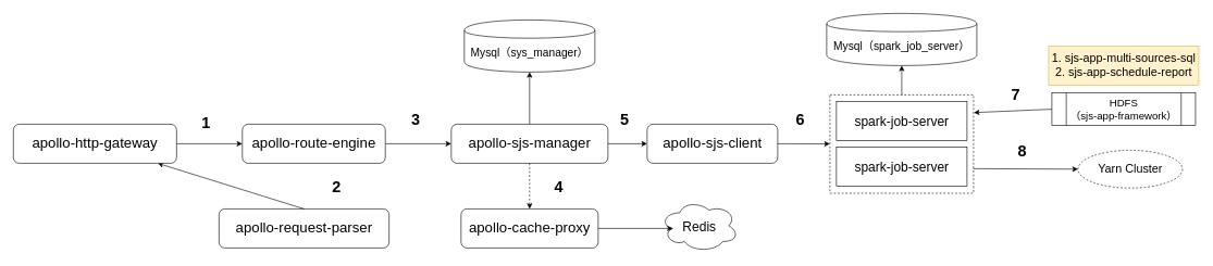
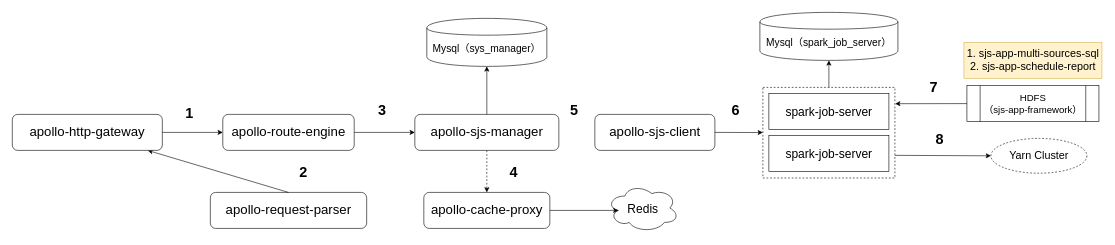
  <mxCell id="0" />
  <mxCell id="1" parent="0" />
  <mxCell id="2" value="&lt;font style=&quot;font-size: 22px&quot;&gt;apollo-sjs-manager&lt;/font&gt;" style="rounded=1;whiteSpace=wrap;html=1;" parent="1" vertex="1"><mxGeometry x="690.75" y="190" width="240" height="60" as="geometry" /></mxCell>
  <mxCell id="3" value="&lt;font style=&quot;font-size: 17px&quot;&gt;Mysql（sys_manager）&lt;/font&gt;" style="shape=cylinder;whiteSpace=wrap;html=1;boundedLbl=1;backgroundOutline=1;" parent="1" vertex="1"><mxGeometry x="710.75" y="30" width="200" height="80" as="geometry" /></mxCell>
  <mxCell id="4" value="" style="endArrow=classic;html=1;exitX=0.5;exitY=0;exitDx=0;exitDy=0;entryX=0.5;entryY=1;entryDx=0;entryDy=0;" parent="1" source="2" target="3" edge="1"><mxGeometry width="50" height="50" relative="1" as="geometry"><mxPoint x="770.75" y="320" as="sourcePoint" /><mxPoint x="820.75" y="270" as="targetPoint" /></mxGeometry></mxCell>
  <mxCell id="5" value="&lt;font style=&quot;font-size: 22px&quot;&gt;apollo-cache-proxy&lt;/font&gt;" style="rounded=1;whiteSpace=wrap;html=1;" parent="1" vertex="1"><mxGeometry x="705.75" y="320" width="210" height="60" as="geometry" /></mxCell>
  <mxCell id="6" value="" style="endArrow=classic;html=1;exitX=0.5;exitY=1;exitDx=0;exitDy=0;entryX=0.5;entryY=0;entryDx=0;entryDy=0;dashed=1;" parent="1" source="2" target="5" edge="1"><mxGeometry width="50" height="50" relative="1" as="geometry"><mxPoint x="990.75" y="310" as="sourcePoint" /><mxPoint x="1040.75" y="260" as="targetPoint" /></mxGeometry></mxCell>
  <mxCell id="7" value="&lt;font style=&quot;font-size: 20px&quot;&gt;Redis&lt;/font&gt;" style="ellipse;shape=cloud;whiteSpace=wrap;html=1;" parent="1" vertex="1"><mxGeometry x="1010.75" y="306" width="120" height="80" as="geometry" /></mxCell>
  <mxCell id="8" value="" style="endArrow=classic;html=1;exitX=1;exitY=0.5;exitDx=0;exitDy=0;entryX=0.16;entryY=0.55;entryDx=0;entryDy=0;entryPerimeter=0;" parent="1" source="5" target="7" edge="1"><mxGeometry width="50" height="50" relative="1" as="geometry"><mxPoint x="1150.75" y="460" as="sourcePoint" /><mxPoint x="1200.75" y="410" as="targetPoint" /></mxGeometry></mxCell>
  <mxCell id="9" value="&lt;font style=&quot;font-size: 22px&quot;&gt;apollo-sjs-client&lt;/font&gt;" style="rounded=1;whiteSpace=wrap;html=1;" parent="1" vertex="1"><mxGeometry x="990.75" y="190" width="200" height="60" as="geometry" /></mxCell>
  <mxCell id="10" value="" style="group" parent="1" vertex="1" connectable="0"><mxGeometry x="1270.75" y="145" width="220" height="150" as="geometry" /></mxCell>
  <mxCell id="11" value="" style="rounded=0;whiteSpace=wrap;html=1;fillColor=none;dashed=1;" parent="10" vertex="1"><mxGeometry width="220" height="151" as="geometry" /></mxCell>
  <mxCell id="12" value="&lt;font style=&quot;font-size: 20px&quot;&gt;spark-job-server&lt;/font&gt;" style="rounded=0;whiteSpace=wrap;html=1;" parent="10" vertex="1"><mxGeometry x="10" y="10" width="200" height="60" as="geometry" /></mxCell>
  <mxCell id="13" value="&lt;font style=&quot;font-size: 20px&quot;&gt;spark-job-server&lt;/font&gt;" style="rounded=0;whiteSpace=wrap;html=1;" parent="10" vertex="1"><mxGeometry x="10" y="80" width="200" height="60" as="geometry" /></mxCell>
- <mxCell id="14" value="" style="endArrow=classic;html=1;exitX=1;exitY=0.5;exitDx=0;exitDy=0;entryX=0;entryY=0.5;entryDx=0;entryDy=0;" parent="1" source="2" target="9" edge="1"><mxGeometry width="50" height="50" relative="1" as="geometry"><mxPoint x="940.75" y="310" as="sourcePoint" /><mxPoint x="990.75" y="260" as="targetPoint" /></mxGeometry></mxCell>
  <mxCell id="15" value="" style="endArrow=classic;html=1;exitX=1;exitY=0.5;exitDx=0;exitDy=0;" parent="1" source="9" target="11" edge="1"><mxGeometry width="50" height="50" relative="1" as="geometry"><mxPoint x="1220.75" y="350" as="sourcePoint" /><mxPoint x="1270.75" y="300" as="targetPoint" /></mxGeometry></mxCell>
  <mxCell id="16" value="&lt;font style=&quot;font-size: 17px&quot;&gt;Mysql（spark_job_server）&lt;/font&gt;" style="shape=cylinder;whiteSpace=wrap;html=1;boundedLbl=1;backgroundOutline=1;" parent="1" vertex="1"><mxGeometry x="1265.75" y="20" width="230" height="80" as="geometry" /></mxCell>
  <mxCell id="17" value="" style="endArrow=classic;html=1;exitX=0.5;exitY=0;exitDx=0;exitDy=0;entryX=0.5;entryY=1;entryDx=0;entryDy=0;" parent="1" source="11" target="16" edge="1"><mxGeometry width="50" height="50" relative="1" as="geometry"><mxPoint x="1390.75" y="390" as="sourcePoint" /><mxPoint x="1440.75" y="340" as="targetPoint" /></mxGeometry></mxCell>
- <mxCell id="18" value="&lt;font style=&quot;font-size: 16px&quot;&gt;HDFS&lt;br&gt;（sjs-app-framework）&lt;/font&gt;" style="shape=process;whiteSpace=wrap;html=1;backgroundOutline=1;fillColor=none;" parent="1" vertex="1"><mxGeometry x="1610.75" y="142" width="220" height="50" as="geometry" /></mxCell>
+ <mxCell id="18" value="&lt;font style=&quot;font-size: 16px&quot;&gt;HDFS&lt;br&gt;（sjs-app-framework）&lt;/font&gt;" style="shape=process;whiteSpace=wrap;html=1;backgroundOutline=1;fillColor=none;" parent="1" vertex="1"><mxGeometry x="1610.75" y="142" width="220" height="60" as="geometry" /></mxCell>
  <mxCell id="19" value="" style="endArrow=classic;html=1;exitX=0;exitY=0.5;exitDx=0;exitDy=0;entryX=1.002;entryY=0.18;entryDx=0;entryDy=0;entryPerimeter=0;" parent="1" source="18" target="11" edge="1"><mxGeometry width="50" height="50" relative="1" as="geometry"><mxPoint x="1740.75" y="350" as="sourcePoint" /><mxPoint x="1790.75" y="300" as="targetPoint" /></mxGeometry></mxCell>
  <mxCell id="20" value="&lt;font style=&quot;font-size: 18px&quot;&gt;Yarn Cluster&lt;/font&gt;" style="ellipse;whiteSpace=wrap;html=1;fillColor=none;dashed=1;" parent="1" vertex="1"><mxGeometry x="1650.75" y="230" width="160" height="58" as="geometry" /></mxCell>
  <mxCell id="21" value="" style="endArrow=classic;html=1;exitX=1;exitY=0.75;exitDx=0;exitDy=0;entryX=0;entryY=0.5;entryDx=0;entryDy=0;" parent="1" source="11" target="20" edge="1"><mxGeometry width="50" height="50" relative="1" as="geometry"><mxPoint x="1520.75" y="340" as="sourcePoint" /><mxPoint x="1570.75" y="290" as="targetPoint" /></mxGeometry></mxCell>
  <mxCell id="22" value="&lt;font style=&quot;font-size: 18px&quot;&gt;1.&amp;nbsp;sjs-app-multi-sources-sql&lt;br&gt;2.&amp;nbsp;sjs-app-schedule-report&lt;/font&gt;" style="text;html=1;strokeColor=#d6b656;fillColor=#fff2cc;align=center;verticalAlign=middle;whiteSpace=wrap;rounded=0;" parent="1" vertex="1"><mxGeometry x="1605.75" y="70" width="230" height="60" as="geometry" /></mxCell>
  <mxCell id="23" value="&lt;font style=&quot;font-size: 22px&quot;&gt;apollo-route-engine&lt;/font&gt;" style="rounded=1;whiteSpace=wrap;html=1;" vertex="1" parent="1"><mxGeometry x="370.75" y="190" width="219" height="60" as="geometry" /></mxCell>
  <mxCell id="24" value="" style="endArrow=classic;html=1;exitX=1;exitY=0.5;exitDx=0;exitDy=0;" edge="1" parent="1" source="23" target="2"><mxGeometry width="50" height="50" relative="1" as="geometry"><mxPoint x="600.75" y="350" as="sourcePoint" /><mxPoint x="650.75" y="300" as="targetPoint" /></mxGeometry></mxCell>
- <mxCell id="25" value="&lt;font style=&quot;font-size: 22px&quot;&gt;apollo-request-parser&lt;/font&gt;" style="rounded=1;whiteSpace=wrap;html=1;" vertex="1" parent="1"><mxGeometry x="335" y="320" width="260.5" height="60" as="geometry" /></mxCell>
+ <mxCell id="25" value="&lt;font style=&quot;font-size: 22px&quot;&gt;apollo-request-parser&lt;/font&gt;" style="rounded=1;whiteSpace=wrap;html=1;" vertex="1" parent="1"><mxGeometry x="350" y="320" width="260.5" height="60" as="geometry" /></mxCell>
  <mxCell id="26" value="" style="endArrow=classic;html=1;exitX=0.5;exitY=0;exitDx=0;exitDy=0;" edge="1" parent="1" source="25" target="27"><mxGeometry width="50" height="50" relative="1" as="geometry"><mxPoint x="550.75" y="310" as="sourcePoint" /><mxPoint x="600.75" y="260" as="targetPoint" /></mxGeometry></mxCell>
  <mxCell id="27" value="&lt;font style=&quot;font-size: 22px&quot;&gt;apollo-http-gateway&lt;/font&gt;" style="rounded=1;whiteSpace=wrap;html=1;" vertex="1" parent="1"><mxGeometry x="20" y="190" width="250" height="60" as="geometry" /></mxCell>
  <mxCell id="28" value="" style="endArrow=classic;html=1;exitX=1;exitY=0.5;exitDx=0;exitDy=0;" edge="1" parent="1" source="27" target="23"><mxGeometry width="50" height="50" relative="1" as="geometry"><mxPoint x="170" y="360" as="sourcePoint" /><mxPoint x="220" y="310" as="targetPoint" /></mxGeometry></mxCell>
  <mxCell id="29" value="1" style="text;strokeColor=none;fillColor=none;html=1;fontSize=24;fontStyle=1;verticalAlign=middle;align=center;" vertex="1" parent="1"><mxGeometry x="290" y="170" width="50" height="38" as="geometry" /></mxCell>
- <mxCell id="30" value="2" style="text;strokeColor=none;fillColor=none;html=1;fontSize=24;fontStyle=1;verticalAlign=middle;align=center;" vertex="1" parent="1"><mxGeometry x="490" y="268" width="50" height="38" as="geometry" /></mxCell>
+ <mxCell id="30" value="2" style="text;strokeColor=none;fillColor=none;html=1;fontSize=24;fontStyle=1;verticalAlign=middle;align=center;" vertex="1" parent="1"><mxGeometry x="480" y="268" width="50" height="38" as="geometry" /></mxCell>
  <mxCell id="31" value="3" style="text;strokeColor=none;fillColor=none;html=1;fontSize=24;fontStyle=1;verticalAlign=middle;align=center;" vertex="1" parent="1"><mxGeometry x="610.5" y="164" width="50" height="38" as="geometry" /></mxCell>
  <mxCell id="32" value="5" style="text;strokeColor=none;fillColor=none;html=1;fontSize=24;fontStyle=1;verticalAlign=middle;align=center;" vertex="1" parent="1"><mxGeometry x="930.75" y="164" width="50" height="38" as="geometry" /></mxCell>
  <mxCell id="33" value="4" style="text;strokeColor=none;fillColor=none;html=1;fontSize=24;fontStyle=1;verticalAlign=middle;align=center;" vertex="1" parent="1"><mxGeometry x="830" y="268" width="50" height="38" as="geometry" /></mxCell>
  <mxCell id="34" value="6" style="text;strokeColor=none;fillColor=none;html=1;fontSize=24;fontStyle=1;verticalAlign=middle;align=center;" vertex="1" parent="1"><mxGeometry x="1200" y="164" width="50" height="38" as="geometry" /></mxCell>
  <mxCell id="35" value="7" style="text;strokeColor=none;fillColor=none;html=1;fontSize=24;fontStyle=1;verticalAlign=middle;align=center;" vertex="1" parent="1"><mxGeometry x="1530" y="126" width="50" height="38" as="geometry" /></mxCell>
  <mxCell id="36" value="8" style="text;strokeColor=none;fillColor=none;html=1;fontSize=24;fontStyle=1;verticalAlign=middle;align=center;" vertex="1" parent="1"><mxGeometry x="1540" y="212" width="50" height="38" as="geometry" /></mxCell>
